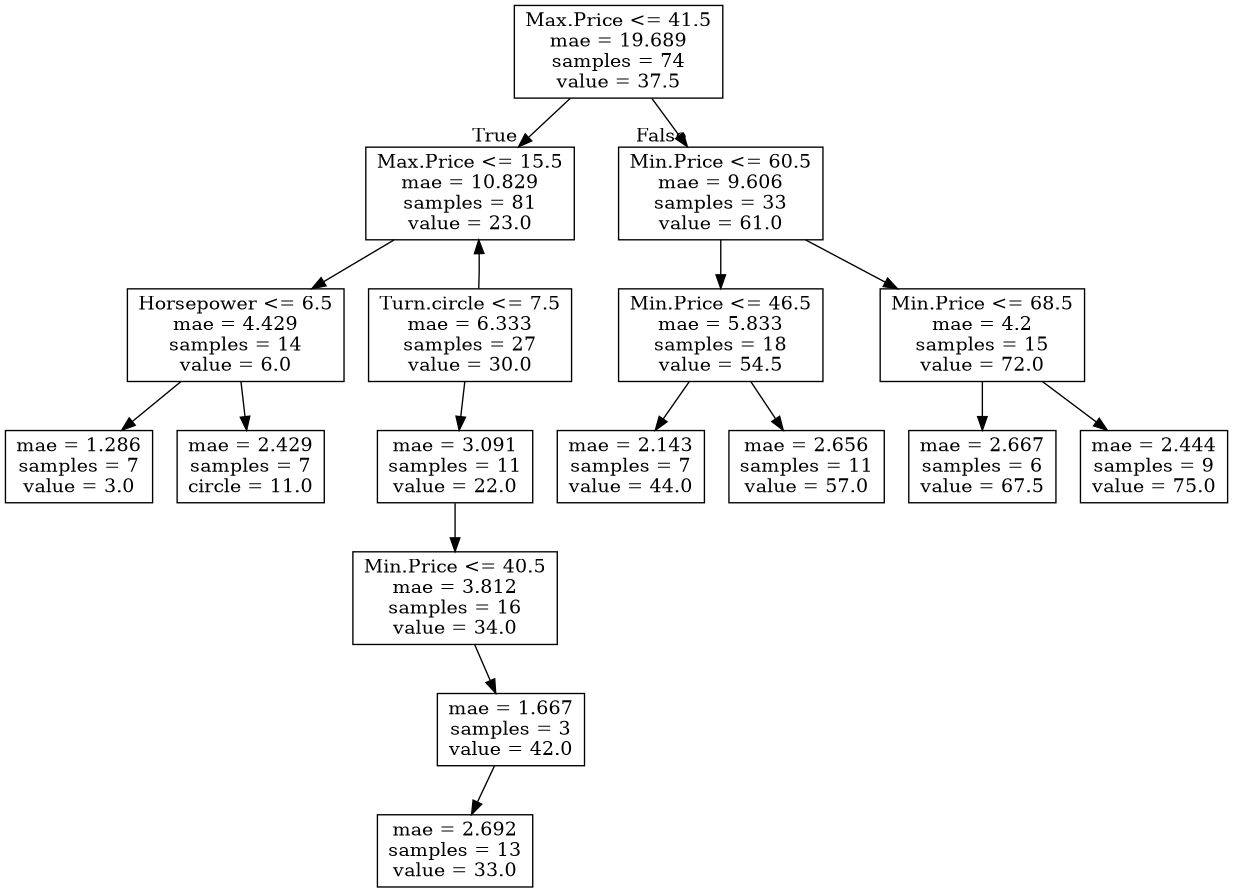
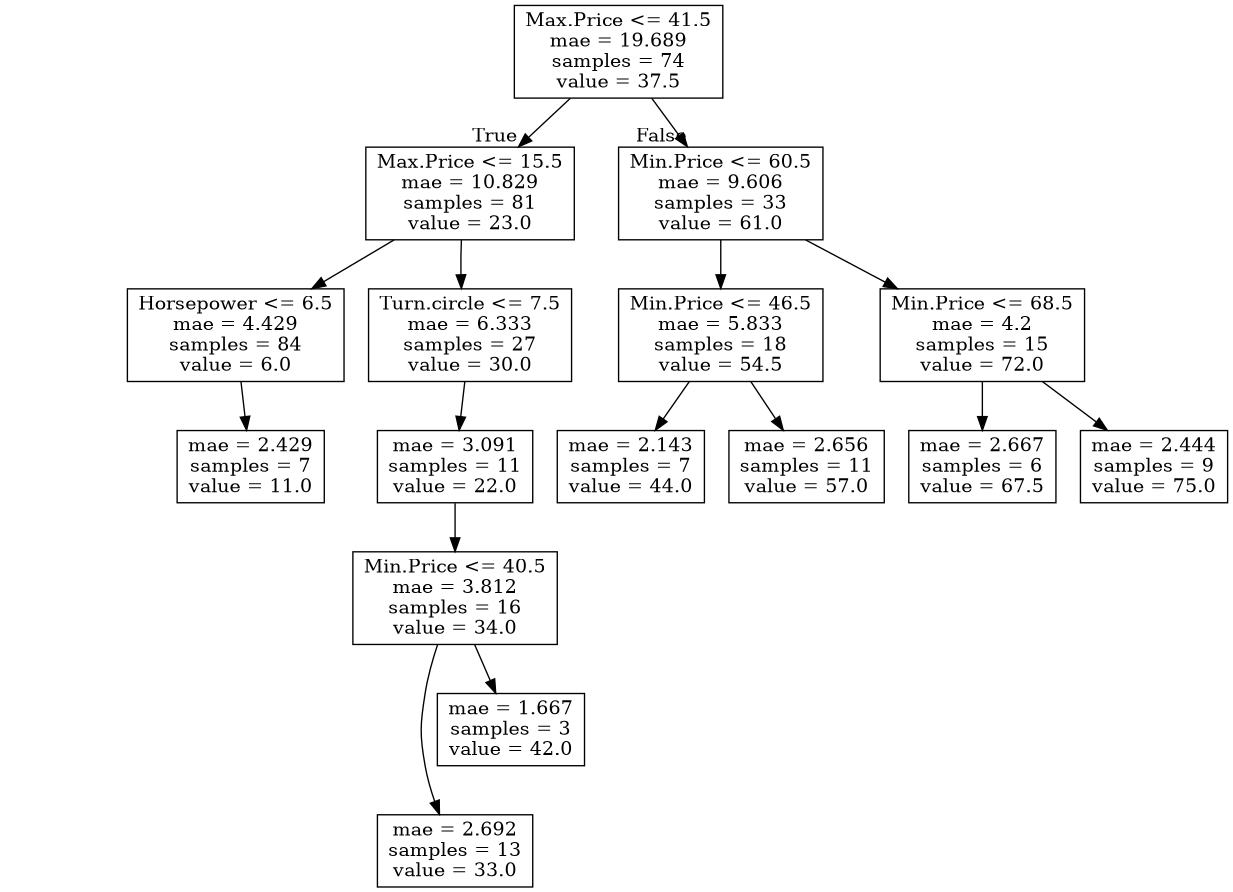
  digraph {
    node [shape=box]
    n1 [label="Max.Price <= 41.5\nmae = 19.689\nsamples = 74\nvalue = 37.5"]
    n2 [label="Max.Price <= 15.5\nmae = 10.829\nsamples = 81\nvalue = 23.0"]
    n3 [label="Min.Price <= 60.5\nmae = 9.606\nsamples = 33\nvalue = 61.0"]
-   n4 [label="Horsepower <= 6.5\nmae = 4.429\nsamples = 14\nvalue = 6.0"]
+   n4 [label="Horsepower <= 6.5\nmae = 4.429\nsamples = 84\nvalue = 6.0"]
    n5 [label="Turn.circle <= 7.5\nmae = 6.333\nsamples = 27\nvalue = 30.0"]
    n6 [label="Min.Price <= 46.5\nmae = 5.833\nsamples = 18\nvalue = 54.5"]
    n7 [label="Min.Price <= 68.5\nmae = 4.2\nsamples = 15\nvalue = 72.0"]
-   n8 [label="mae = 1.286\nsamples = 7\nvalue = 3.0"]
-   n9 [label="mae = 2.429\nsamples = 7\ncircle = 11.0"]
+   n9 [label="mae = 2.429\nsamples = 7\nvalue = 11.0"]
    n10 [label="mae = 3.091\nsamples = 11\nvalue = 22.0"]
    n11 [label="Min.Price <= 40.5\nmae = 3.812\nsamples = 16\nvalue = 34.0"]
    n12 [label="mae = 2.692\nsamples = 13\nvalue = 33.0"]
    n13 [label="mae = 1.667\nsamples = 3\nvalue = 42.0"]
    n14 [label="mae = 2.143\nsamples = 7\nvalue = 44.0"]
    n15 [label="mae = 2.656\nsamples = 11\nvalue = 57.0"]
    n16 [label="mae = 2.667\nsamples = 6\nvalue = 67.5"]
    n17 [label="mae = 2.444\nsamples = 9\nvalue = 75.0"]
    n1 -> n2 [headlabel=True labelangle=45 labeldistance=2.5]
    n1 -> n3 [headlabel=False labelangle=-45 labeldistance=2.5]
    n2 -> n4
-   n5 -> n2
+   n2 -> n5
    n3 -> n6
    n3 -> n7
-   n4 -> n8
    n4 -> n9
    n5 -> n10
    n6 -> n14
    n6 -> n15
    n7 -> n16
    n7 -> n17
    n10 -> n11
-   n13 -> n12
+   n11 -> n12
    n11 -> n13
  }
